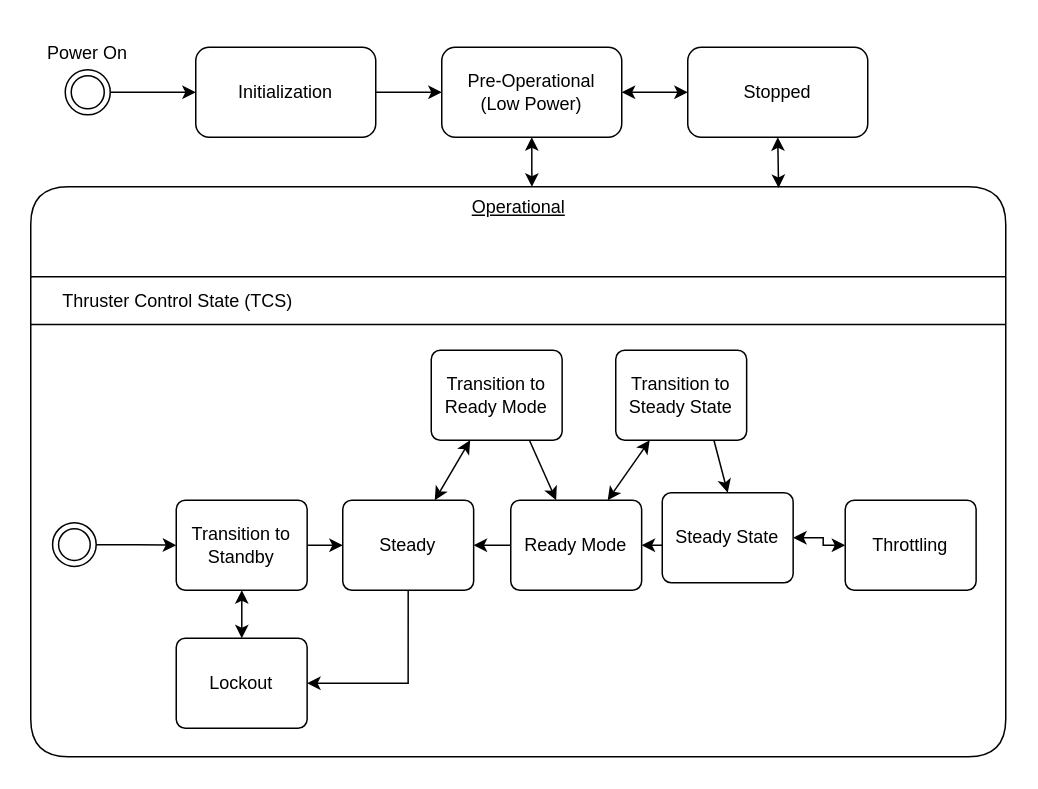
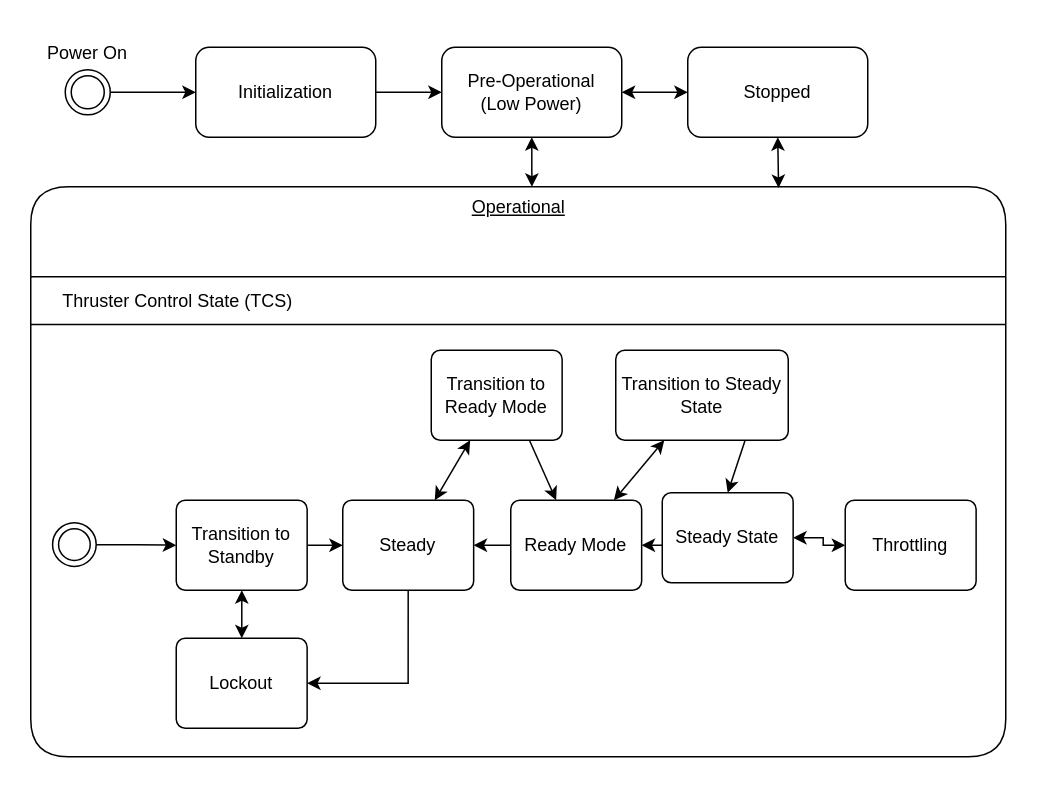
  <mxCell id="0" />
  <mxCell id="1" parent="0" />
  <mxCell id="2" value="Operational" style="swimlane;fontStyle=4;align=center;verticalAlign=top;childLayout=stackLayout;horizontal=1;startSize=60;horizontalStack=0;resizeParent=1;resizeParentMax=0;resizeLast=0;collapsible=0;marginBottom=0;html=1;rounded=1;absoluteArcSize=1;arcSize=50;" vertex="1" parent="1"><mxGeometry x="20" y="124" width="650" height="380" as="geometry" /></mxCell>
  <mxCell id="3" value="" style="fillColor=none;strokeColor=none;container=1;collapsible=0;" vertex="1" parent="2"><mxGeometry y="60" width="650" height="320" as="geometry" /></mxCell>
  <mxCell id="4" value="" style="line;strokeWidth=1;fillColor=none;align=left;verticalAlign=middle;spacingTop=-1;spacingLeft=3;spacingRight=3;rotatable=0;labelPosition=right;points=[];portConstraint=eastwest;" vertex="1" parent="3"><mxGeometry y="26.77" width="650" height="10.2" as="geometry" /></mxCell>
  <mxCell id="5" value="Thruster Control State (TCS)" style="fillColor=none;strokeColor=none;align=left;verticalAlign=middle;spacingLeft=5;" vertex="1" parent="3"><mxGeometry x="14.54" width="140" height="31.873" as="geometry" /></mxCell>
  <mxCell id="6" value="" style="edgeStyle=orthogonalEdgeStyle;rounded=0;orthogonalLoop=1;jettySize=auto;html=1;" edge="1" parent="1" source="7" target="9"><mxGeometry relative="1" as="geometry" /></mxCell>
  <mxCell id="7" value="" style="ellipse;shape=doubleEllipse;html=1;dashed=0;whitespace=wrap;aspect=fixed;" vertex="1" parent="1"><mxGeometry x="43" y="46" width="30" height="30" as="geometry" /></mxCell>
  <mxCell id="8" value="" style="edgeStyle=orthogonalEdgeStyle;rounded=0;orthogonalLoop=1;jettySize=auto;html=1;" edge="1" parent="1" source="9" target="12"><mxGeometry relative="1" as="geometry" /></mxCell>
  <mxCell id="9" value="Initialization" style="whiteSpace=wrap;html=1;dashed=0;rounded=1;" vertex="1" parent="1"><mxGeometry x="130" y="31" width="120" height="60" as="geometry" /></mxCell>
  <mxCell id="10" value="" style="edgeStyle=none;rounded=0;orthogonalLoop=1;jettySize=auto;html=1;startArrow=classic;startFill=1;endArrow=classic;endFill=1;" edge="1" parent="1" source="12" target="35"><mxGeometry relative="1" as="geometry" /></mxCell>
  <mxCell id="11" style="edgeStyle=none;rounded=0;orthogonalLoop=1;jettySize=auto;html=1;exitX=0.5;exitY=1;exitDx=0;exitDy=0;entryX=0.514;entryY=0;entryDx=0;entryDy=0;entryPerimeter=0;startArrow=classic;startFill=1;endArrow=classic;endFill=1;" edge="1" parent="1" source="12" target="2"><mxGeometry relative="1" as="geometry" /></mxCell>
  <mxCell id="12" value="Pre-Operational&lt;br&gt;(Low Power)" style="whiteSpace=wrap;html=1;dashed=0;rounded=1;" vertex="1" parent="1"><mxGeometry x="294" y="31" width="120" height="60" as="geometry" /></mxCell>
  <mxCell id="13" value="Power On" style="text;html=1;strokeColor=none;fillColor=none;align=center;verticalAlign=middle;whiteSpace=wrap;rounded=0;" vertex="1" parent="1"><mxGeometry x="28" y="20" width="60" height="30" as="geometry" /></mxCell>
  <mxCell id="14" value="Transition to Ready Mode" style="whiteSpace=wrap;html=1;rounded=1;arcSize=10;" vertex="1" parent="1"><mxGeometry x="287" y="233" width="87.265" height="60" as="geometry" /></mxCell>
- <mxCell id="15" value="Transition to Steady State" style="whiteSpace=wrap;html=1;rounded=1;arcSize=10;" vertex="1" parent="1"><mxGeometry x="410" y="233" width="87.265" height="60" as="geometry" /></mxCell>
+ <mxCell id="15" value="Transition to Steady State" style="whiteSpace=wrap;html=1;rounded=1;arcSize=10;" vertex="1" parent="1"><mxGeometry x="410" y="233" width="115" height="60" as="geometry" /></mxCell>
  <mxCell id="16" value="" style="edgeStyle=orthogonalEdgeStyle;rounded=0;orthogonalLoop=1;jettySize=auto;html=1;" edge="1" parent="1" source="18" target="23"><mxGeometry relative="1" as="geometry" /></mxCell>
  <mxCell id="17" value="" style="edgeStyle=orthogonalEdgeStyle;rounded=0;orthogonalLoop=1;jettySize=auto;html=1;startArrow=classic;startFill=1;" edge="1" parent="1" source="18" target="30"><mxGeometry relative="1" as="geometry" /></mxCell>
  <mxCell id="18" value="Transition to Standby" style="whiteSpace=wrap;html=1;rounded=1;arcSize=10;" vertex="1" parent="1"><mxGeometry x="117" y="333" width="87.265" height="60" as="geometry" /></mxCell>
  <mxCell id="19" style="edgeStyle=orthogonalEdgeStyle;rounded=0;orthogonalLoop=1;jettySize=auto;html=1;entryX=0;entryY=0.5;entryDx=0;entryDy=0;" edge="1" parent="1" source="20" target="18"><mxGeometry relative="1" as="geometry" /></mxCell>
  <mxCell id="20" value="" style="ellipse;shape=doubleEllipse;html=1;dashed=0;whitespace=wrap;aspect=fixed;" vertex="1" parent="1"><mxGeometry x="34.544" y="348" width="29.088" height="29.088" as="geometry" /></mxCell>
  <mxCell id="21" value="" style="edgeStyle=orthogonalEdgeStyle;rounded=0;orthogonalLoop=1;jettySize=auto;html=1;startArrow=classic;startFill=1;endArrow=none;endFill=0;" edge="1" parent="1" source="23" target="27"><mxGeometry relative="1" as="geometry" /></mxCell>
  <mxCell id="22" value="" style="edgeStyle=none;rounded=0;orthogonalLoop=1;jettySize=auto;html=1;startArrow=classic;startFill=1;endArrow=classic;endFill=1;" edge="1" parent="1" source="23" target="14"><mxGeometry relative="1" as="geometry" /></mxCell>
  <mxCell id="23" value="Steady" style="whiteSpace=wrap;html=1;rounded=1;arcSize=10;" vertex="1" parent="1"><mxGeometry x="228" y="333" width="87.265" height="60" as="geometry" /></mxCell>
  <mxCell id="24" value="" style="edgeStyle=orthogonalEdgeStyle;rounded=0;orthogonalLoop=1;jettySize=auto;html=1;startArrow=classic;startFill=1;endArrow=none;endFill=0;" edge="1" parent="1" source="27" target="29"><mxGeometry relative="1" as="geometry" /></mxCell>
  <mxCell id="25" style="edgeStyle=orthogonalEdgeStyle;rounded=0;orthogonalLoop=1;jettySize=auto;html=1;exitX=0.5;exitY=1;exitDx=0;exitDy=0;entryX=1;entryY=0.5;entryDx=0;entryDy=0;startArrow=none;startFill=0;" edge="1" parent="1" source="23" target="30"><mxGeometry relative="1" as="geometry" /></mxCell>
  <mxCell id="26" value="" style="edgeStyle=none;rounded=0;orthogonalLoop=1;jettySize=auto;html=1;startArrow=classic;startFill=1;endArrow=classic;endFill=1;" edge="1" parent="1" source="27" target="15"><mxGeometry relative="1" as="geometry" /></mxCell>
  <mxCell id="27" value="Ready Mode" style="whiteSpace=wrap;html=1;rounded=1;arcSize=10;" vertex="1" parent="1"><mxGeometry x="340" y="333" width="87.265" height="60" as="geometry" /></mxCell>
  <mxCell id="28" value="" style="edgeStyle=orthogonalEdgeStyle;rounded=0;orthogonalLoop=1;jettySize=auto;html=1;startArrow=classic;startFill=1;" edge="1" parent="1" source="29" target="31"><mxGeometry relative="1" as="geometry" /></mxCell>
  <mxCell id="29" value="Steady State" style="whiteSpace=wrap;html=1;rounded=1;arcSize=10;" vertex="1" parent="1"><mxGeometry x="441" y="328" width="87.265" height="60" as="geometry" /></mxCell>
  <mxCell id="30" value="Lockout" style="whiteSpace=wrap;html=1;rounded=1;arcSize=10;" vertex="1" parent="1"><mxGeometry x="116.994" y="425" width="87.265" height="60" as="geometry" /></mxCell>
  <mxCell id="31" value="Throttling" style="whiteSpace=wrap;html=1;rounded=1;arcSize=10;" vertex="1" parent="1"><mxGeometry x="562.981" y="333" width="87.265" height="60" as="geometry" /></mxCell>
  <mxCell id="32" style="rounded=0;orthogonalLoop=1;jettySize=auto;html=1;exitX=0.75;exitY=1;exitDx=0;exitDy=0;startArrow=none;startFill=0;endArrow=classic;endFill=1;" edge="1" parent="1" source="14" target="27"><mxGeometry relative="1" as="geometry" /></mxCell>
  <mxCell id="33" style="edgeStyle=none;rounded=0;orthogonalLoop=1;jettySize=auto;html=1;exitX=0.75;exitY=1;exitDx=0;exitDy=0;entryX=0.5;entryY=0;entryDx=0;entryDy=0;startArrow=none;startFill=0;endArrow=classic;endFill=1;" edge="1" parent="1" source="15" target="29"><mxGeometry relative="1" as="geometry" /></mxCell>
  <mxCell id="34" style="edgeStyle=none;rounded=0;orthogonalLoop=1;jettySize=auto;html=1;exitX=0.5;exitY=1;exitDx=0;exitDy=0;entryX=0.767;entryY=0.002;entryDx=0;entryDy=0;entryPerimeter=0;startArrow=classic;startFill=1;endArrow=classic;endFill=1;" edge="1" parent="1" source="35" target="2"><mxGeometry relative="1" as="geometry" /></mxCell>
  <mxCell id="35" value="Stopped" style="whiteSpace=wrap;html=1;dashed=0;rounded=1;" vertex="1" parent="1"><mxGeometry x="458" y="31" width="120" height="60" as="geometry" /></mxCell>
